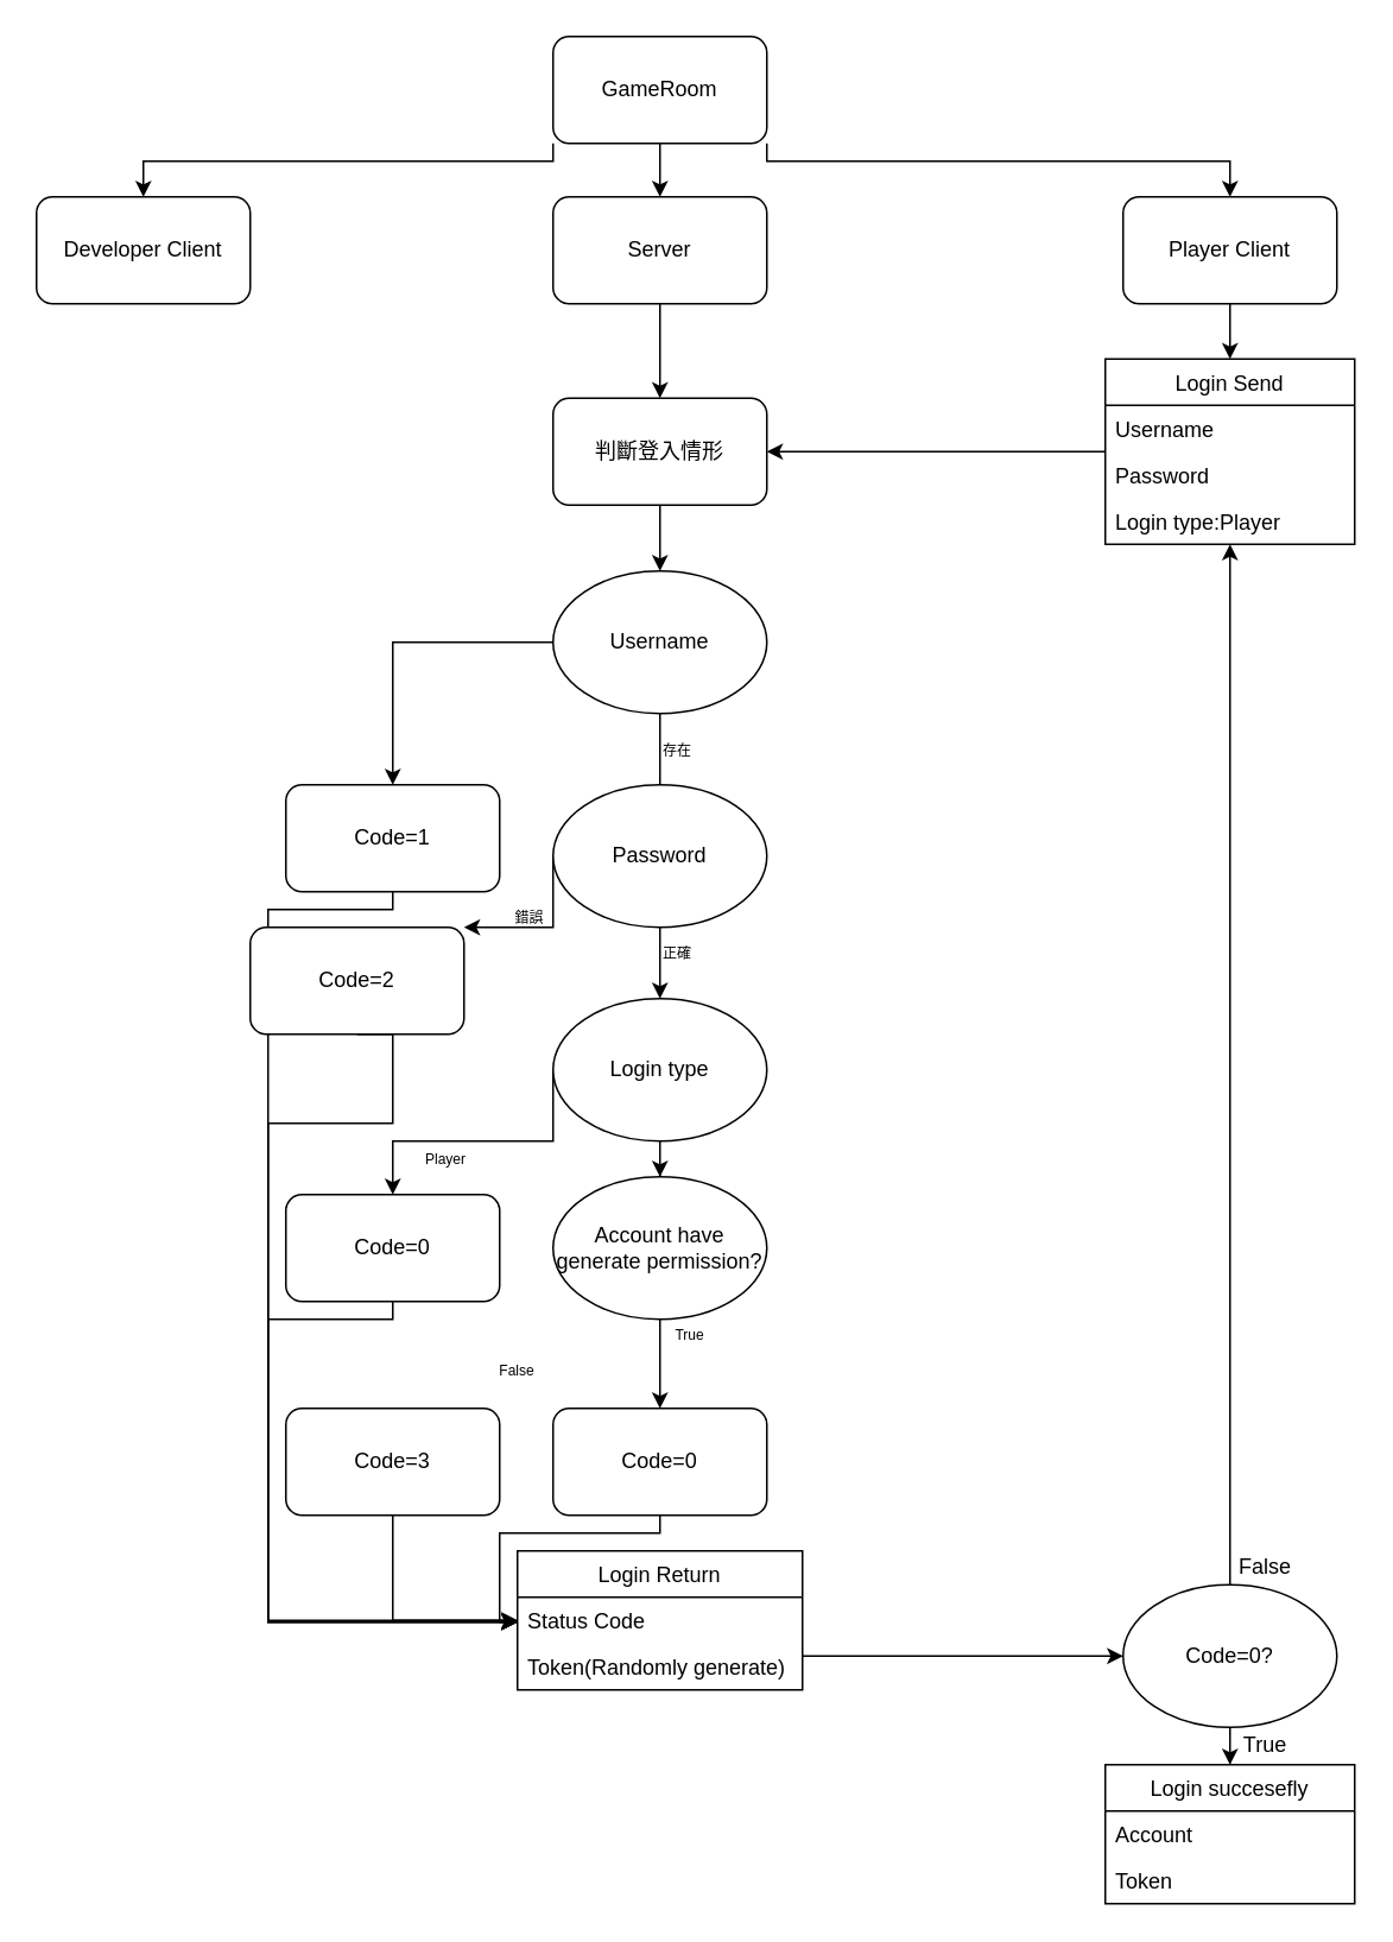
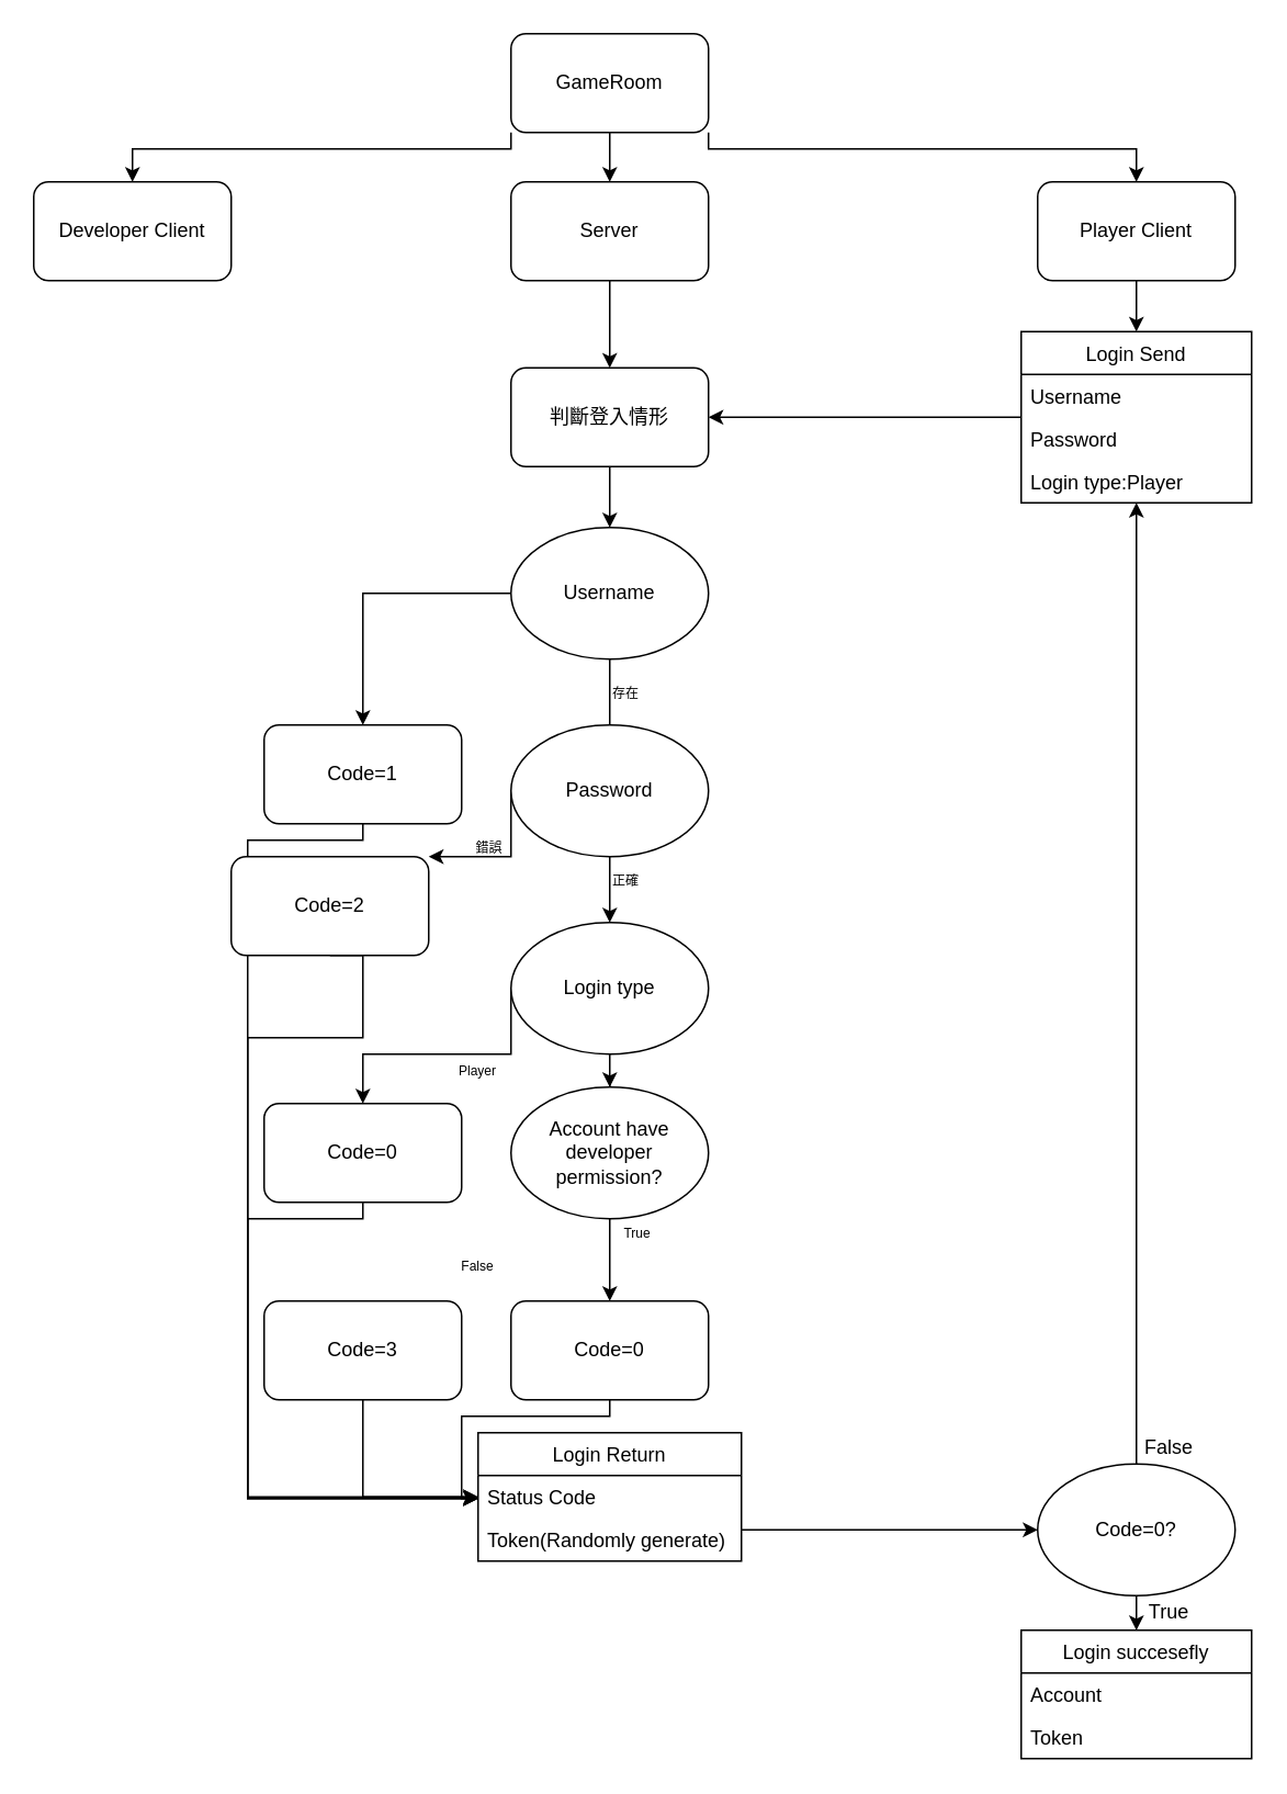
  <mxCell id="0" />
  <mxCell id="1" parent="0" />
  <mxCell id="2" value="" style="edgeStyle=orthogonalEdgeStyle;rounded=0;orthogonalLoop=1;jettySize=auto;html=1;" edge="1" parent="1" source="5" target="9"><mxGeometry relative="1" as="geometry" /></mxCell>
  <mxCell id="3" style="edgeStyle=orthogonalEdgeStyle;rounded=0;orthogonalLoop=1;jettySize=auto;html=1;exitX=0;exitY=1;exitDx=0;exitDy=0;entryX=0.5;entryY=0;entryDx=0;entryDy=0;" edge="1" parent="1" source="5" target="10"><mxGeometry relative="1" as="geometry"><Array as="points"><mxPoint x="310" y="90" /><mxPoint x="80" y="90" /></Array></mxGeometry></mxCell>
  <mxCell id="4" style="edgeStyle=orthogonalEdgeStyle;rounded=0;orthogonalLoop=1;jettySize=auto;html=1;exitX=1;exitY=1;exitDx=0;exitDy=0;entryX=0.5;entryY=0;entryDx=0;entryDy=0;" edge="1" parent="1" source="5" target="7"><mxGeometry relative="1" as="geometry"><Array as="points"><mxPoint x="430" y="90" /><mxPoint x="690" y="90" /></Array></mxGeometry></mxCell>
  <mxCell id="5" value="GameRoom" style="rounded=1;whiteSpace=wrap;html=1;" vertex="1" parent="1"><mxGeometry x="310" y="20" width="120" height="60" as="geometry" /></mxCell>
  <mxCell id="6" style="edgeStyle=orthogonalEdgeStyle;rounded=0;orthogonalLoop=1;jettySize=auto;html=1;" edge="1" parent="1" source="7" target="12"><mxGeometry relative="1" as="geometry" /></mxCell>
  <mxCell id="7" value="&lt;div&gt;Player Client&lt;/div&gt;" style="rounded=1;whiteSpace=wrap;html=1;" vertex="1" parent="1"><mxGeometry x="630" y="110" width="120" height="60" as="geometry" /></mxCell>
  <mxCell id="8" value="" style="edgeStyle=orthogonalEdgeStyle;rounded=0;orthogonalLoop=1;jettySize=auto;html=1;" edge="1" parent="1" source="9" target="21"><mxGeometry relative="1" as="geometry" /></mxCell>
  <mxCell id="9" value="Server" style="rounded=1;whiteSpace=wrap;html=1;" vertex="1" parent="1"><mxGeometry x="310" y="110" width="120" height="60" as="geometry" /></mxCell>
  <mxCell id="10" value="Developer Client" style="rounded=1;whiteSpace=wrap;html=1;" vertex="1" parent="1"><mxGeometry x="20" y="110" width="120" height="60" as="geometry" /></mxCell>
  <mxCell id="11" value="" style="edgeStyle=orthogonalEdgeStyle;rounded=0;orthogonalLoop=1;jettySize=auto;html=1;" edge="1" parent="1" source="12" target="21"><mxGeometry relative="1" as="geometry" /></mxCell>
  <mxCell id="12" value="Login Send" style="swimlane;fontStyle=0;childLayout=stackLayout;horizontal=1;startSize=26;horizontalStack=0;resizeParent=1;resizeParentMax=0;resizeLast=0;collapsible=1;marginBottom=0;" vertex="1" parent="1"><mxGeometry x="620" y="201" width="140" height="104" as="geometry" /></mxCell>
  <mxCell id="13" value="Username" style="text;strokeColor=none;fillColor=none;align=left;verticalAlign=top;spacingLeft=4;spacingRight=4;overflow=hidden;rotatable=0;points=[[0,0.5],[1,0.5]];portConstraint=eastwest;" vertex="1" parent="12"><mxGeometry y="26" width="140" height="26" as="geometry" /></mxCell>
  <mxCell id="14" value="Password" style="text;strokeColor=none;fillColor=none;align=left;verticalAlign=top;spacingLeft=4;spacingRight=4;overflow=hidden;rotatable=0;points=[[0,0.5],[1,0.5]];portConstraint=eastwest;" vertex="1" parent="12"><mxGeometry y="52" width="140" height="26" as="geometry" /></mxCell>
  <mxCell id="15" value="Login type:Player" style="text;strokeColor=none;fillColor=none;align=left;verticalAlign=top;spacingLeft=4;spacingRight=4;overflow=hidden;rotatable=0;points=[[0,0.5],[1,0.5]];portConstraint=eastwest;" vertex="1" parent="12"><mxGeometry y="78" width="140" height="26" as="geometry" /></mxCell>
  <mxCell id="16" style="edgeStyle=orthogonalEdgeStyle;rounded=0;orthogonalLoop=1;jettySize=auto;html=1;entryX=0;entryY=0.5;entryDx=0;entryDy=0;fontSize=12;" edge="1" parent="1" source="17" target="51"><mxGeometry relative="1" as="geometry"><mxPoint x="630" y="918" as="targetPoint" /><Array as="points"><mxPoint x="540" y="929" /><mxPoint x="540" y="929" /></Array></mxGeometry></mxCell>
  <mxCell id="17" value="Login Return" style="swimlane;fontStyle=0;childLayout=stackLayout;horizontal=1;startSize=26;horizontalStack=0;resizeParent=1;resizeParentMax=0;resizeLast=0;collapsible=1;marginBottom=0;" vertex="1" parent="1"><mxGeometry x="290" y="870" width="160" height="78" as="geometry" /></mxCell>
  <mxCell id="18" value="Status Code" style="text;strokeColor=none;fillColor=none;align=left;verticalAlign=top;spacingLeft=4;spacingRight=4;overflow=hidden;rotatable=0;points=[[0,0.5],[1,0.5]];portConstraint=eastwest;" vertex="1" parent="17"><mxGeometry y="26" width="160" height="26" as="geometry" /></mxCell>
  <mxCell id="19" value="Token(Randomly generate)" style="text;strokeColor=none;fillColor=none;align=left;verticalAlign=top;spacingLeft=4;spacingRight=4;overflow=hidden;rotatable=0;points=[[0,0.5],[1,0.5]];portConstraint=eastwest;" vertex="1" parent="17"><mxGeometry y="52" width="160" height="26" as="geometry" /></mxCell>
  <mxCell id="20" value="" style="edgeStyle=orthogonalEdgeStyle;rounded=0;orthogonalLoop=1;jettySize=auto;html=1;" edge="1" parent="1" source="21" target="24"><mxGeometry relative="1" as="geometry" /></mxCell>
  <mxCell id="21" value="判斷登入情形" style="rounded=1;whiteSpace=wrap;html=1;" vertex="1" parent="1"><mxGeometry x="310" y="223" width="120" height="60" as="geometry" /></mxCell>
  <mxCell id="22" style="edgeStyle=orthogonalEdgeStyle;rounded=0;orthogonalLoop=1;jettySize=auto;html=1;exitX=0;exitY=1;exitDx=0;exitDy=0;entryX=0.5;entryY=0;entryDx=0;entryDy=0;" edge="1" parent="1" source="24" target="26"><mxGeometry relative="1" as="geometry"><Array as="points"><mxPoint x="328" y="360" /><mxPoint x="220" y="360" /></Array></mxGeometry></mxCell>
  <mxCell id="23" style="edgeStyle=orthogonalEdgeStyle;rounded=0;orthogonalLoop=1;jettySize=auto;html=1;exitX=0.5;exitY=1;exitDx=0;exitDy=0;entryX=0.5;entryY=0;entryDx=0;entryDy=0;" edge="1" parent="1" source="24" target="30"><mxGeometry relative="1" as="geometry"><Array as="points"><mxPoint x="370" y="460" /></Array></mxGeometry></mxCell>
  <mxCell id="24" value="Username" style="ellipse;whiteSpace=wrap;html=1;rounded=0;glass=0;strokeColor=#000000;align=center;" vertex="1" parent="1"><mxGeometry x="310" y="320" width="120" height="80" as="geometry" /></mxCell>
  <mxCell id="25" style="edgeStyle=orthogonalEdgeStyle;rounded=0;orthogonalLoop=1;jettySize=auto;html=1;exitX=0.5;exitY=1;exitDx=0;exitDy=0;entryX=0;entryY=0.5;entryDx=0;entryDy=0;fontSize=12;" edge="1" parent="1" source="26" target="18"><mxGeometry relative="1" as="geometry"><Array as="points"><mxPoint x="220" y="510" /><mxPoint x="150" y="510" /><mxPoint x="150" y="909" /></Array></mxGeometry></mxCell>
  <mxCell id="26" value="Code=1" style="rounded=1;whiteSpace=wrap;html=1;glass=0;strokeColor=#000000;align=center;" vertex="1" parent="1"><mxGeometry x="160" y="440" width="120" height="60" as="geometry" /></mxCell>
  <mxCell id="27" value="&lt;font style=&quot;font-size: 8px&quot;&gt;存在&lt;/font&gt;" style="text;html=1;strokeColor=none;fillColor=none;align=center;verticalAlign=middle;whiteSpace=wrap;rounded=0;glass=0;" vertex="1" parent="1"><mxGeometry x="360" y="410" width="40" height="20" as="geometry" /></mxCell>
  <mxCell id="28" style="edgeStyle=orthogonalEdgeStyle;rounded=0;orthogonalLoop=1;jettySize=auto;html=1;exitX=0;exitY=0.5;exitDx=0;exitDy=0;fontSize=12;" edge="1" parent="1" source="30" target="32"><mxGeometry relative="1" as="geometry"><Array as="points"><mxPoint x="310" y="520" /><mxPoint x="220" y="520" /></Array></mxGeometry></mxCell>
  <mxCell id="29" value="" style="edgeStyle=orthogonalEdgeStyle;rounded=0;orthogonalLoop=1;jettySize=auto;html=1;fontSize=12;entryX=0.5;entryY=0;entryDx=0;entryDy=0;" edge="1" parent="1" source="30" target="37"><mxGeometry relative="1" as="geometry" /></mxCell>
  <mxCell id="30" value="Password" style="ellipse;whiteSpace=wrap;html=1;rounded=0;glass=0;strokeColor=#000000;align=center;" vertex="1" parent="1"><mxGeometry x="310" y="440" width="120" height="80" as="geometry" /></mxCell>
  <mxCell id="31" style="edgeStyle=orthogonalEdgeStyle;rounded=0;orthogonalLoop=1;jettySize=auto;html=1;exitX=0.5;exitY=1;exitDx=0;exitDy=0;fontSize=12;" edge="1" parent="1" source="32"><mxGeometry relative="1" as="geometry"><mxPoint x="290" y="910" as="targetPoint" /><Array as="points"><mxPoint x="220" y="630" /><mxPoint x="150" y="630" /><mxPoint x="150" y="910" /></Array></mxGeometry></mxCell>
  <mxCell id="32" value="Code=2" style="rounded=1;whiteSpace=wrap;html=1;glass=0;strokeColor=#000000;align=center;" vertex="1" parent="1"><mxGeometry x="140" y="520" width="120" height="60" as="geometry" /></mxCell>
  <mxCell id="33" value="錯誤" style="text;html=1;strokeColor=none;fillColor=none;align=center;verticalAlign=middle;whiteSpace=wrap;rounded=0;glass=0;fontSize=8;" vertex="1" parent="1"><mxGeometry x="284" y="510" width="26" height="10" as="geometry" /></mxCell>
  <mxCell id="34" value="正確" style="text;html=1;strokeColor=none;fillColor=none;align=center;verticalAlign=middle;whiteSpace=wrap;rounded=0;glass=0;fontSize=8;" vertex="1" parent="1"><mxGeometry x="367" y="530" width="26" height="10" as="geometry" /></mxCell>
  <mxCell id="35" style="edgeStyle=orthogonalEdgeStyle;rounded=0;orthogonalLoop=1;jettySize=auto;html=1;exitX=0;exitY=0.5;exitDx=0;exitDy=0;entryX=0.5;entryY=0;entryDx=0;entryDy=0;fontSize=12;" edge="1" parent="1" source="37" target="39"><mxGeometry relative="1" as="geometry"><Array as="points"><mxPoint x="310" y="640" /><mxPoint x="220" y="640" /></Array></mxGeometry></mxCell>
  <mxCell id="36" value="" style="edgeStyle=orthogonalEdgeStyle;rounded=0;orthogonalLoop=1;jettySize=auto;html=1;fontSize=12;" edge="1" parent="1" source="37" target="42"><mxGeometry relative="1" as="geometry" /></mxCell>
  <mxCell id="37" value="&lt;font style=&quot;font-size: 12px&quot;&gt;Login type&lt;/font&gt;" style="ellipse;whiteSpace=wrap;html=1;rounded=0;glass=0;fontSize=8;strokeColor=#000000;align=center;" vertex="1" parent="1"><mxGeometry x="310" y="560" width="120" height="80" as="geometry" /></mxCell>
  <mxCell id="38" style="edgeStyle=orthogonalEdgeStyle;rounded=0;orthogonalLoop=1;jettySize=auto;html=1;exitX=0.5;exitY=1;exitDx=0;exitDy=0;fontSize=12;" edge="1" parent="1" source="39"><mxGeometry relative="1" as="geometry"><mxPoint x="290" y="910" as="targetPoint" /><Array as="points"><mxPoint x="220" y="740" /><mxPoint x="150" y="740" /><mxPoint x="150" y="910" /></Array></mxGeometry></mxCell>
  <mxCell id="39" value="Code=0" style="rounded=1;whiteSpace=wrap;html=1;glass=0;fontSize=12;strokeColor=#000000;align=center;" vertex="1" parent="1"><mxGeometry x="160" y="670" width="120" height="60" as="geometry" /></mxCell>
- <mxCell id="40" value="Player" style="text;html=1;strokeColor=none;fillColor=none;align=center;verticalAlign=middle;whiteSpace=wrap;rounded=0;glass=0;fontSize=8;" vertex="1" parent="1"><mxGeometry x="230" y="640" width="40" height="20" as="geometry" /></mxCell>
+ <mxCell id="40" value="Player" style="text;html=1;strokeColor=none;fillColor=none;align=center;verticalAlign=middle;whiteSpace=wrap;rounded=0;glass=0;fontSize=8;" vertex="1" parent="1"><mxGeometry x="270" y="640" width="40" height="20" as="geometry" /></mxCell>
  <mxCell id="41" value="" style="edgeStyle=orthogonalEdgeStyle;rounded=0;orthogonalLoop=1;jettySize=auto;html=1;fontSize=8;" edge="1" parent="1" source="42" target="44"><mxGeometry relative="1" as="geometry" /></mxCell>
- <mxCell id="42" value="Account have generate permission?" style="ellipse;whiteSpace=wrap;html=1;rounded=0;glass=0;fontSize=12;strokeColor=#000000;align=center;" vertex="1" parent="1"><mxGeometry x="310" y="660" width="120" height="80" as="geometry" /></mxCell>
+ <mxCell id="42" value="Account have developer permission?" style="ellipse;whiteSpace=wrap;html=1;rounded=0;glass=0;fontSize=12;strokeColor=#000000;align=center;" vertex="1" parent="1"><mxGeometry x="310" y="660" width="120" height="80" as="geometry" /></mxCell>
  <mxCell id="43" style="edgeStyle=orthogonalEdgeStyle;rounded=0;orthogonalLoop=1;jettySize=auto;html=1;exitX=0.5;exitY=1;exitDx=0;exitDy=0;fontSize=12;" edge="1" parent="1" source="44"><mxGeometry relative="1" as="geometry"><mxPoint x="290" y="910" as="targetPoint" /><Array as="points"><mxPoint x="370" y="860" /><mxPoint x="280" y="860" /><mxPoint x="280" y="910" /></Array></mxGeometry></mxCell>
  <mxCell id="44" value="Code=0" style="rounded=1;whiteSpace=wrap;html=1;glass=0;fontSize=12;strokeColor=#000000;align=center;" vertex="1" parent="1"><mxGeometry x="310" y="790" width="120" height="60" as="geometry" /></mxCell>
  <mxCell id="45" style="edgeStyle=orthogonalEdgeStyle;rounded=0;orthogonalLoop=1;jettySize=auto;html=1;entryX=0;entryY=0.5;entryDx=0;entryDy=0;fontSize=12;" edge="1" parent="1" source="46" target="18"><mxGeometry relative="1" as="geometry" /></mxCell>
  <mxCell id="46" value="Code=3" style="rounded=1;whiteSpace=wrap;html=1;glass=0;fontSize=12;strokeColor=#000000;align=center;" vertex="1" parent="1"><mxGeometry x="160" y="790" width="120" height="60" as="geometry" /></mxCell>
  <mxCell id="47" value="True" style="text;html=1;strokeColor=none;fillColor=none;align=center;verticalAlign=middle;whiteSpace=wrap;rounded=0;glass=0;fontSize=8;" vertex="1" parent="1"><mxGeometry x="367" y="739" width="40" height="20" as="geometry" /></mxCell>
  <mxCell id="48" value="False" style="text;html=1;strokeColor=none;fillColor=none;align=center;verticalAlign=middle;whiteSpace=wrap;rounded=0;glass=0;fontSize=8;" vertex="1" parent="1"><mxGeometry x="270" y="759" width="40" height="20" as="geometry" /></mxCell>
  <mxCell id="49" style="edgeStyle=orthogonalEdgeStyle;rounded=0;orthogonalLoop=1;jettySize=auto;html=1;fontSize=12;" edge="1" parent="1" source="51" target="12"><mxGeometry relative="1" as="geometry" /></mxCell>
  <mxCell id="50" style="edgeStyle=orthogonalEdgeStyle;rounded=0;orthogonalLoop=1;jettySize=auto;html=1;fontSize=12;" edge="1" parent="1" source="51" target="54"><mxGeometry relative="1" as="geometry" /></mxCell>
  <mxCell id="51" value="Code=0?" style="ellipse;whiteSpace=wrap;html=1;rounded=0;glass=0;fontSize=12;strokeColor=#000000;align=center;" vertex="1" parent="1"><mxGeometry x="630" y="889" width="120" height="80" as="geometry" /></mxCell>
  <mxCell id="52" value="False" style="text;html=1;strokeColor=none;fillColor=none;align=center;verticalAlign=middle;whiteSpace=wrap;rounded=0;glass=0;fontSize=12;" vertex="1" parent="1"><mxGeometry x="690" y="869" width="40" height="20" as="geometry" /></mxCell>
  <mxCell id="53" value="True" style="text;html=1;strokeColor=none;fillColor=none;align=center;verticalAlign=middle;whiteSpace=wrap;rounded=0;glass=0;fontSize=12;" vertex="1" parent="1"><mxGeometry x="690" y="969" width="40" height="20" as="geometry" /></mxCell>
  <mxCell id="54" value="Login succesefly" style="swimlane;fontStyle=0;childLayout=stackLayout;horizontal=1;startSize=26;horizontalStack=0;resizeParent=1;resizeParentMax=0;resizeLast=0;collapsible=1;marginBottom=0;rounded=0;glass=0;fontSize=12;strokeColor=#000000;align=center;" vertex="1" parent="1"><mxGeometry x="620" y="990" width="140" height="78" as="geometry" /></mxCell>
  <mxCell id="55" value="Account" style="text;strokeColor=none;fillColor=none;align=left;verticalAlign=top;spacingLeft=4;spacingRight=4;overflow=hidden;rotatable=0;points=[[0,0.5],[1,0.5]];portConstraint=eastwest;rounded=0;glass=0;fontSize=12;" vertex="1" parent="54"><mxGeometry y="26" width="140" height="26" as="geometry" /></mxCell>
  <mxCell id="56" value="Token" style="text;strokeColor=none;fillColor=none;align=left;verticalAlign=top;spacingLeft=4;spacingRight=4;overflow=hidden;rotatable=0;points=[[0,0.5],[1,0.5]];portConstraint=eastwest;" vertex="1" parent="54"><mxGeometry y="52" width="140" height="26" as="geometry" /></mxCell>
